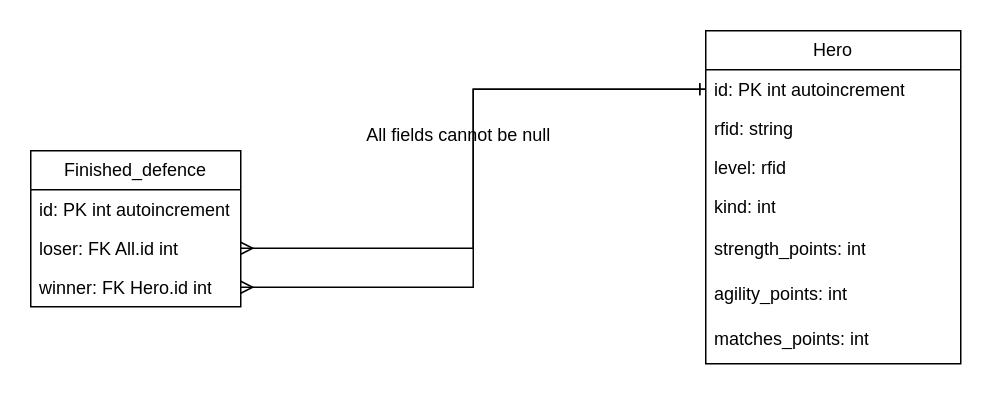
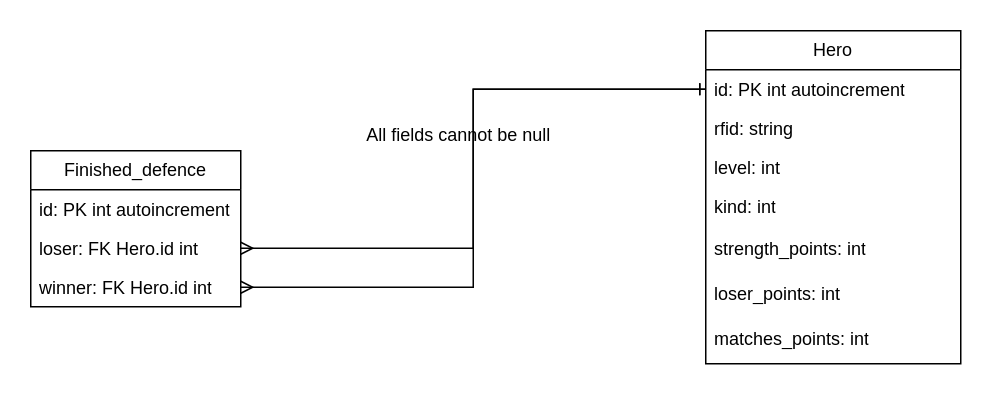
  <mxCell id="0" />
  <mxCell id="1" parent="0" />
  <mxCell id="2" value="Hero" style="swimlane;fontStyle=0;childLayout=stackLayout;horizontal=1;startSize=26;fillColor=none;horizontalStack=0;resizeParent=1;resizeParentMax=0;resizeLast=0;collapsible=1;marginBottom=0;whiteSpace=wrap;html=1;" vertex="1" parent="1"><mxGeometry x="470" y="20" width="170" height="222" as="geometry" /></mxCell>
  <mxCell id="3" value="id: PK int autoincrement" style="text;strokeColor=none;fillColor=none;align=left;verticalAlign=top;spacingLeft=4;spacingRight=4;overflow=hidden;rotatable=0;points=[[0,0.5],[1,0.5]];portConstraint=eastwest;whiteSpace=wrap;html=1;" vertex="1" parent="2"><mxGeometry y="26" width="170" height="26" as="geometry" /></mxCell>
  <mxCell id="4" value="rfid: string" style="text;strokeColor=none;fillColor=none;align=left;verticalAlign=top;spacingLeft=4;spacingRight=4;overflow=hidden;rotatable=0;points=[[0,0.5],[1,0.5]];portConstraint=eastwest;whiteSpace=wrap;html=1;" vertex="1" parent="2"><mxGeometry y="52" width="170" height="26" as="geometry" /></mxCell>
- <mxCell id="5" value="level: rfid" style="text;strokeColor=none;fillColor=none;align=left;verticalAlign=top;spacingLeft=4;spacingRight=4;overflow=hidden;rotatable=0;points=[[0,0.5],[1,0.5]];portConstraint=eastwest;whiteSpace=wrap;html=1;" vertex="1" parent="2"><mxGeometry y="78" width="170" height="26" as="geometry" /></mxCell>
+ <mxCell id="5" value="level: int" style="text;strokeColor=none;fillColor=none;align=left;verticalAlign=top;spacingLeft=4;spacingRight=4;overflow=hidden;rotatable=0;points=[[0,0.5],[1,0.5]];portConstraint=eastwest;whiteSpace=wrap;html=1;" vertex="1" parent="2"><mxGeometry y="78" width="170" height="26" as="geometry" /></mxCell>
  <mxCell id="6" value="kind: int" style="text;strokeColor=none;fillColor=none;align=left;verticalAlign=top;spacingLeft=4;spacingRight=4;overflow=hidden;rotatable=0;points=[[0,0.5],[1,0.5]];portConstraint=eastwest;whiteSpace=wrap;html=1;" vertex="1" parent="2"><mxGeometry y="104" width="170" height="28" as="geometry" /></mxCell>
  <mxCell id="7" value="strength_points: int" style="text;strokeColor=none;fillColor=none;align=left;verticalAlign=top;spacingLeft=4;spacingRight=4;overflow=hidden;rotatable=0;points=[[0,0.5],[1,0.5]];portConstraint=eastwest;whiteSpace=wrap;html=1;" vertex="1" parent="2"><mxGeometry y="132" width="170" height="30" as="geometry" /></mxCell>
- <mxCell id="8" value="agility_points: int" style="text;strokeColor=none;fillColor=none;align=left;verticalAlign=top;spacingLeft=4;spacingRight=4;overflow=hidden;rotatable=0;points=[[0,0.5],[1,0.5]];portConstraint=eastwest;whiteSpace=wrap;html=1;" vertex="1" parent="2"><mxGeometry y="162" width="170" height="30" as="geometry" /></mxCell>
+ <mxCell id="8" value="loser_points: int" style="text;strokeColor=none;fillColor=none;align=left;verticalAlign=top;spacingLeft=4;spacingRight=4;overflow=hidden;rotatable=0;points=[[0,0.5],[1,0.5]];portConstraint=eastwest;whiteSpace=wrap;html=1;" vertex="1" parent="2"><mxGeometry y="162" width="170" height="30" as="geometry" /></mxCell>
  <mxCell id="9" value="matches_points: int" style="text;strokeColor=none;fillColor=none;align=left;verticalAlign=top;spacingLeft=4;spacingRight=4;overflow=hidden;rotatable=0;points=[[0,0.5],[1,0.5]];portConstraint=eastwest;whiteSpace=wrap;html=1;" vertex="1" parent="2"><mxGeometry y="192" width="170" height="30" as="geometry" /></mxCell>
  <mxCell id="10" value="Finished_defence" style="swimlane;fontStyle=0;childLayout=stackLayout;horizontal=1;startSize=26;fillColor=none;horizontalStack=0;resizeParent=1;resizeParentMax=0;resizeLast=0;collapsible=1;marginBottom=0;whiteSpace=wrap;html=1;" vertex="1" parent="1"><mxGeometry x="20" y="100" width="140" height="104" as="geometry" /></mxCell>
  <mxCell id="11" value="id: PK int autoincrement" style="text;strokeColor=none;fillColor=none;align=left;verticalAlign=top;spacingLeft=4;spacingRight=4;overflow=hidden;rotatable=0;points=[[0,0.5],[1,0.5]];portConstraint=eastwest;whiteSpace=wrap;html=1;" vertex="1" parent="10"><mxGeometry y="26" width="140" height="26" as="geometry" /></mxCell>
- <mxCell id="12" value="loser: FK All.id int" style="text;strokeColor=none;fillColor=none;align=left;verticalAlign=top;spacingLeft=4;spacingRight=4;overflow=hidden;rotatable=0;points=[[0,0.5],[1,0.5]];portConstraint=eastwest;whiteSpace=wrap;html=1;" vertex="1" parent="10"><mxGeometry y="52" width="140" height="26" as="geometry" /></mxCell>
+ <mxCell id="12" value="loser: FK Hero.id int" style="text;strokeColor=none;fillColor=none;align=left;verticalAlign=top;spacingLeft=4;spacingRight=4;overflow=hidden;rotatable=0;points=[[0,0.5],[1,0.5]];portConstraint=eastwest;whiteSpace=wrap;html=1;" vertex="1" parent="10"><mxGeometry y="52" width="140" height="26" as="geometry" /></mxCell>
  <mxCell id="13" value="winner: FK Hero.id int" style="text;strokeColor=none;fillColor=none;align=left;verticalAlign=top;spacingLeft=4;spacingRight=4;overflow=hidden;rotatable=0;points=[[0,0.5],[1,0.5]];portConstraint=eastwest;whiteSpace=wrap;html=1;" vertex="1" parent="10"><mxGeometry y="78" width="140" height="26" as="geometry" /></mxCell>
  <mxCell id="14" style="edgeStyle=orthogonalEdgeStyle;rounded=0;orthogonalLoop=1;jettySize=auto;html=1;exitX=1;exitY=0.5;exitDx=0;exitDy=0;entryX=0;entryY=0.5;entryDx=0;entryDy=0;startArrow=ERmany;startFill=0;endArrow=ERone;endFill=0;" edge="1" parent="1" source="13" target="3"><mxGeometry relative="1" as="geometry"><mxPoint x="180" y="101" as="sourcePoint" /><mxPoint x="430" y="59" as="targetPoint" /></mxGeometry></mxCell>
  <mxCell id="15" style="edgeStyle=orthogonalEdgeStyle;rounded=0;orthogonalLoop=1;jettySize=auto;html=1;exitX=1;exitY=0.5;exitDx=0;exitDy=0;entryX=0;entryY=0.5;entryDx=0;entryDy=0;startArrow=ERmany;startFill=0;endArrow=ERone;endFill=0;" edge="1" parent="1" source="12" target="3"><mxGeometry relative="1" as="geometry"><mxPoint x="190" y="111" as="sourcePoint" /><mxPoint x="440" y="69" as="targetPoint" /></mxGeometry></mxCell>
  <mxCell id="16" value="All fields cannot be null" style="text;html=1;align=center;verticalAlign=middle;resizable=0;points=[];autosize=1;strokeColor=none;fillColor=none;" vertex="1" parent="1"><mxGeometry x="230" y="75" width="150" height="30" as="geometry" /></mxCell>
